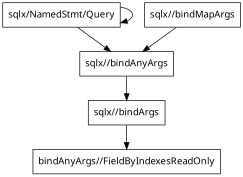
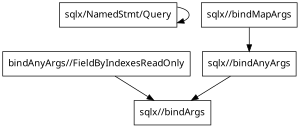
  digraph {
    fontname="Noto Sans"
    node [fontname="Noto Sans" shape=box]
    edge [fontname="Noto Sans"]
    n1 [label="sqlx/NamedStmt/Query"]
    n2 [label="sqlx//bindAnyArgs"]
    n3 [label="sqlx//bindArgs"]
    n4 [label="sqlx//bindMapArgs"]
    n5 [label="bindAnyArgs//FieldByIndexesReadOnly"]
    n1 -> n1
-   n1 -> n2
    n2 -> n3
-   n3 -> n5
+   n5 -> n3
    n4 -> n2
  }
